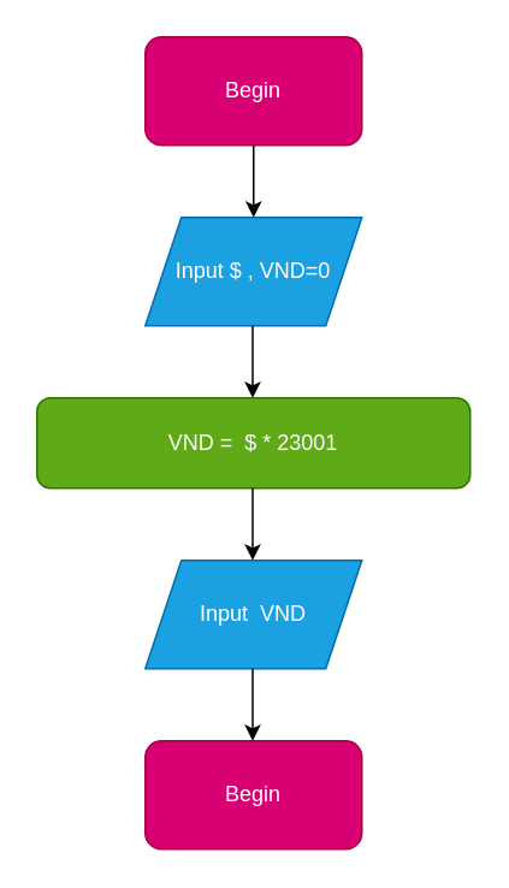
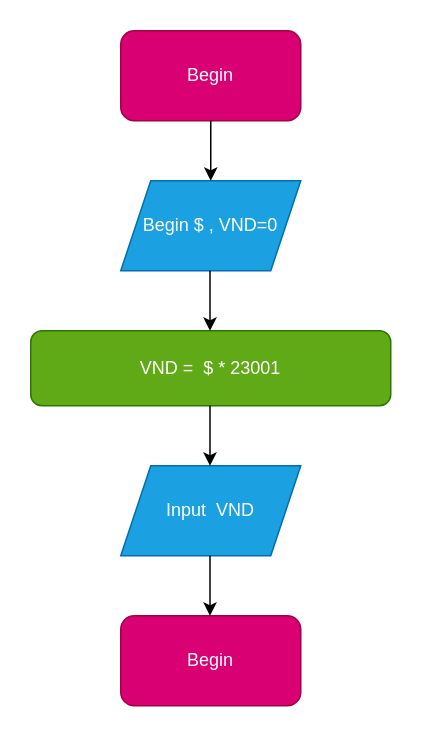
  <mxCell id="0" />
  <mxCell id="1" parent="0" />
  <mxCell id="2" value="Begin" style="rounded=1;whiteSpace=wrap;html=1;fillColor=#d80073;fontColor=#ffffff;strokeColor=#A50040;" vertex="1" parent="1"><mxGeometry x="80" y="20" width="120" height="60" as="geometry" /></mxCell>
- <mxCell id="3" value="Input $ , VND=0" style="shape=parallelogram;perimeter=parallelogramPerimeter;whiteSpace=wrap;html=1;fixedSize=1;fillColor=#1ba1e2;fontColor=#ffffff;strokeColor=#006EAF;" vertex="1" parent="1"><mxGeometry x="80" y="120" width="120" height="60" as="geometry" /></mxCell>
+ <mxCell id="3" value="Begin $ , VND=0" style="shape=parallelogram;perimeter=parallelogramPerimeter;whiteSpace=wrap;html=1;fixedSize=1;fillColor=#1ba1e2;fontColor=#ffffff;strokeColor=#006EAF;" vertex="1" parent="1"><mxGeometry x="80" y="120" width="120" height="60" as="geometry" /></mxCell>
  <mxCell id="4" value="VND =&amp;nbsp; $ * 23001" style="rounded=1;whiteSpace=wrap;html=1;fillColor=#60a917;fontColor=#ffffff;strokeColor=#2D7600;" vertex="1" parent="1"><mxGeometry x="20" y="220" width="240" height="50" as="geometry" /></mxCell>
  <mxCell id="5" value="Input&amp;nbsp; VND" style="shape=parallelogram;perimeter=parallelogramPerimeter;whiteSpace=wrap;html=1;fixedSize=1;fillColor=#1ba1e2;fontColor=#ffffff;strokeColor=#006EAF;" vertex="1" parent="1"><mxGeometry x="80" y="310" width="120" height="60" as="geometry" /></mxCell>
  <mxCell id="6" value="" style="endArrow=classic;html=1;" edge="1" parent="1"><mxGeometry width="50" height="50" relative="1" as="geometry"><mxPoint x="140" y="80" as="sourcePoint" /><mxPoint x="140" y="120" as="targetPoint" /></mxGeometry></mxCell>
  <mxCell id="7" value="" style="endArrow=classic;html=1;" edge="1" parent="1"><mxGeometry width="50" height="50" relative="1" as="geometry"><mxPoint x="139.5" y="180" as="sourcePoint" /><mxPoint x="139.5" y="220" as="targetPoint" /></mxGeometry></mxCell>
  <mxCell id="8" value="" style="endArrow=classic;html=1;" edge="1" parent="1"><mxGeometry width="50" height="50" relative="1" as="geometry"><mxPoint x="139.5" y="270" as="sourcePoint" /><mxPoint x="139.5" y="310" as="targetPoint" /></mxGeometry></mxCell>
  <mxCell id="9" value="Begin" style="rounded=1;whiteSpace=wrap;html=1;fillColor=#d80073;fontColor=#ffffff;strokeColor=#A50040;" vertex="1" parent="1"><mxGeometry x="80" y="410" width="120" height="60" as="geometry" /></mxCell>
  <mxCell id="10" value="" style="endArrow=classic;html=1;" edge="1" parent="1"><mxGeometry width="50" height="50" relative="1" as="geometry"><mxPoint x="139.5" y="370" as="sourcePoint" /><mxPoint x="139.5" y="410" as="targetPoint" /></mxGeometry></mxCell>
